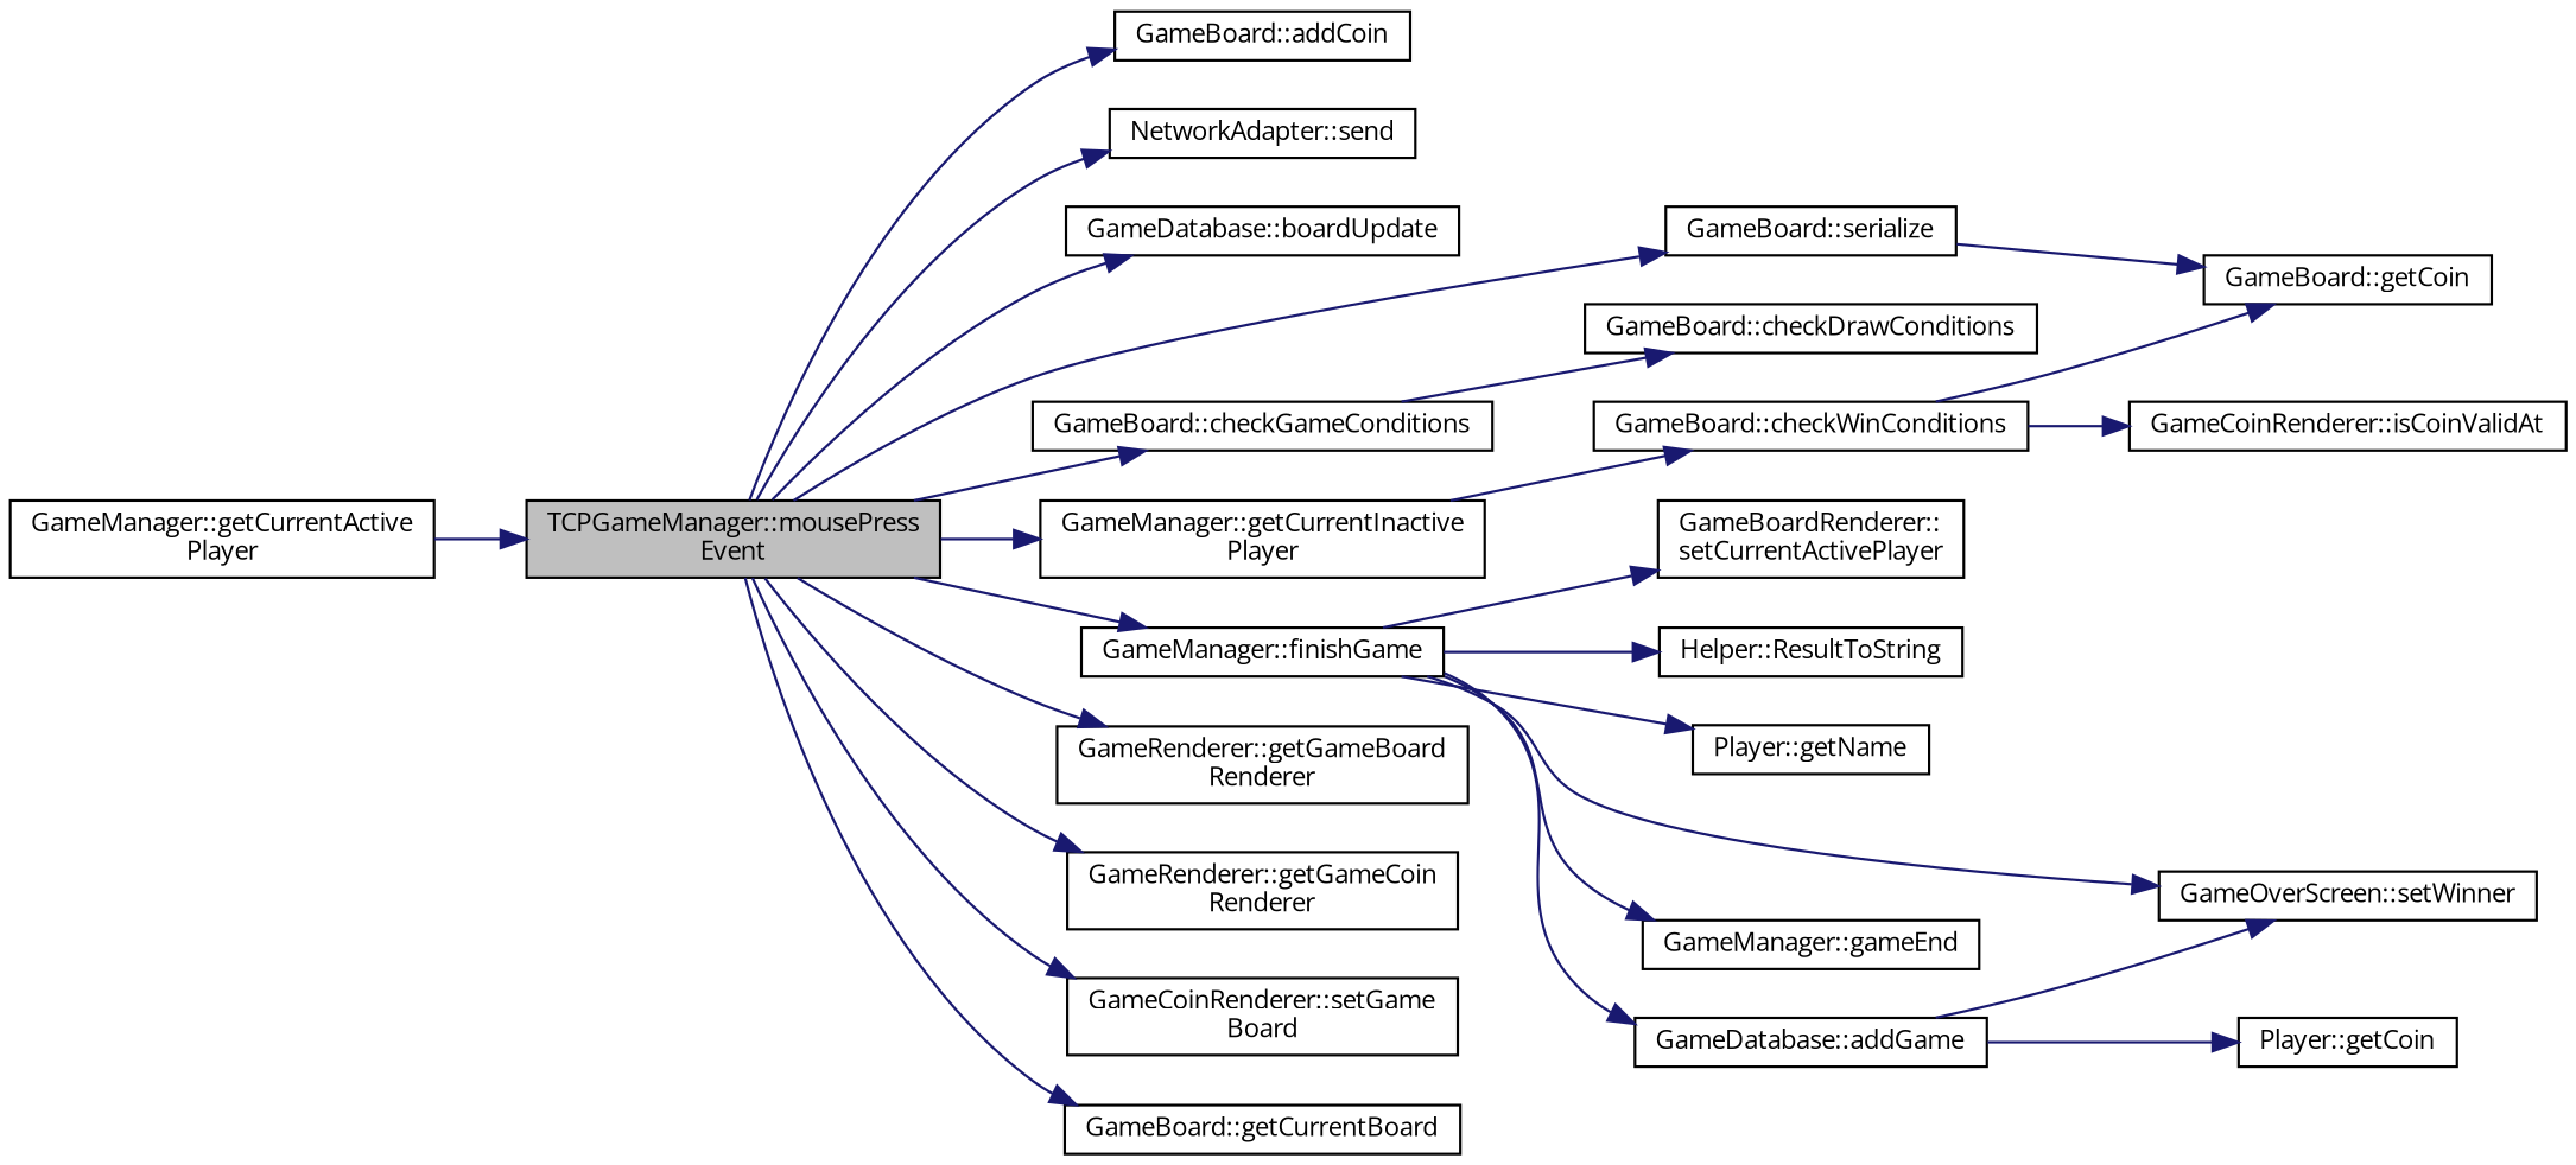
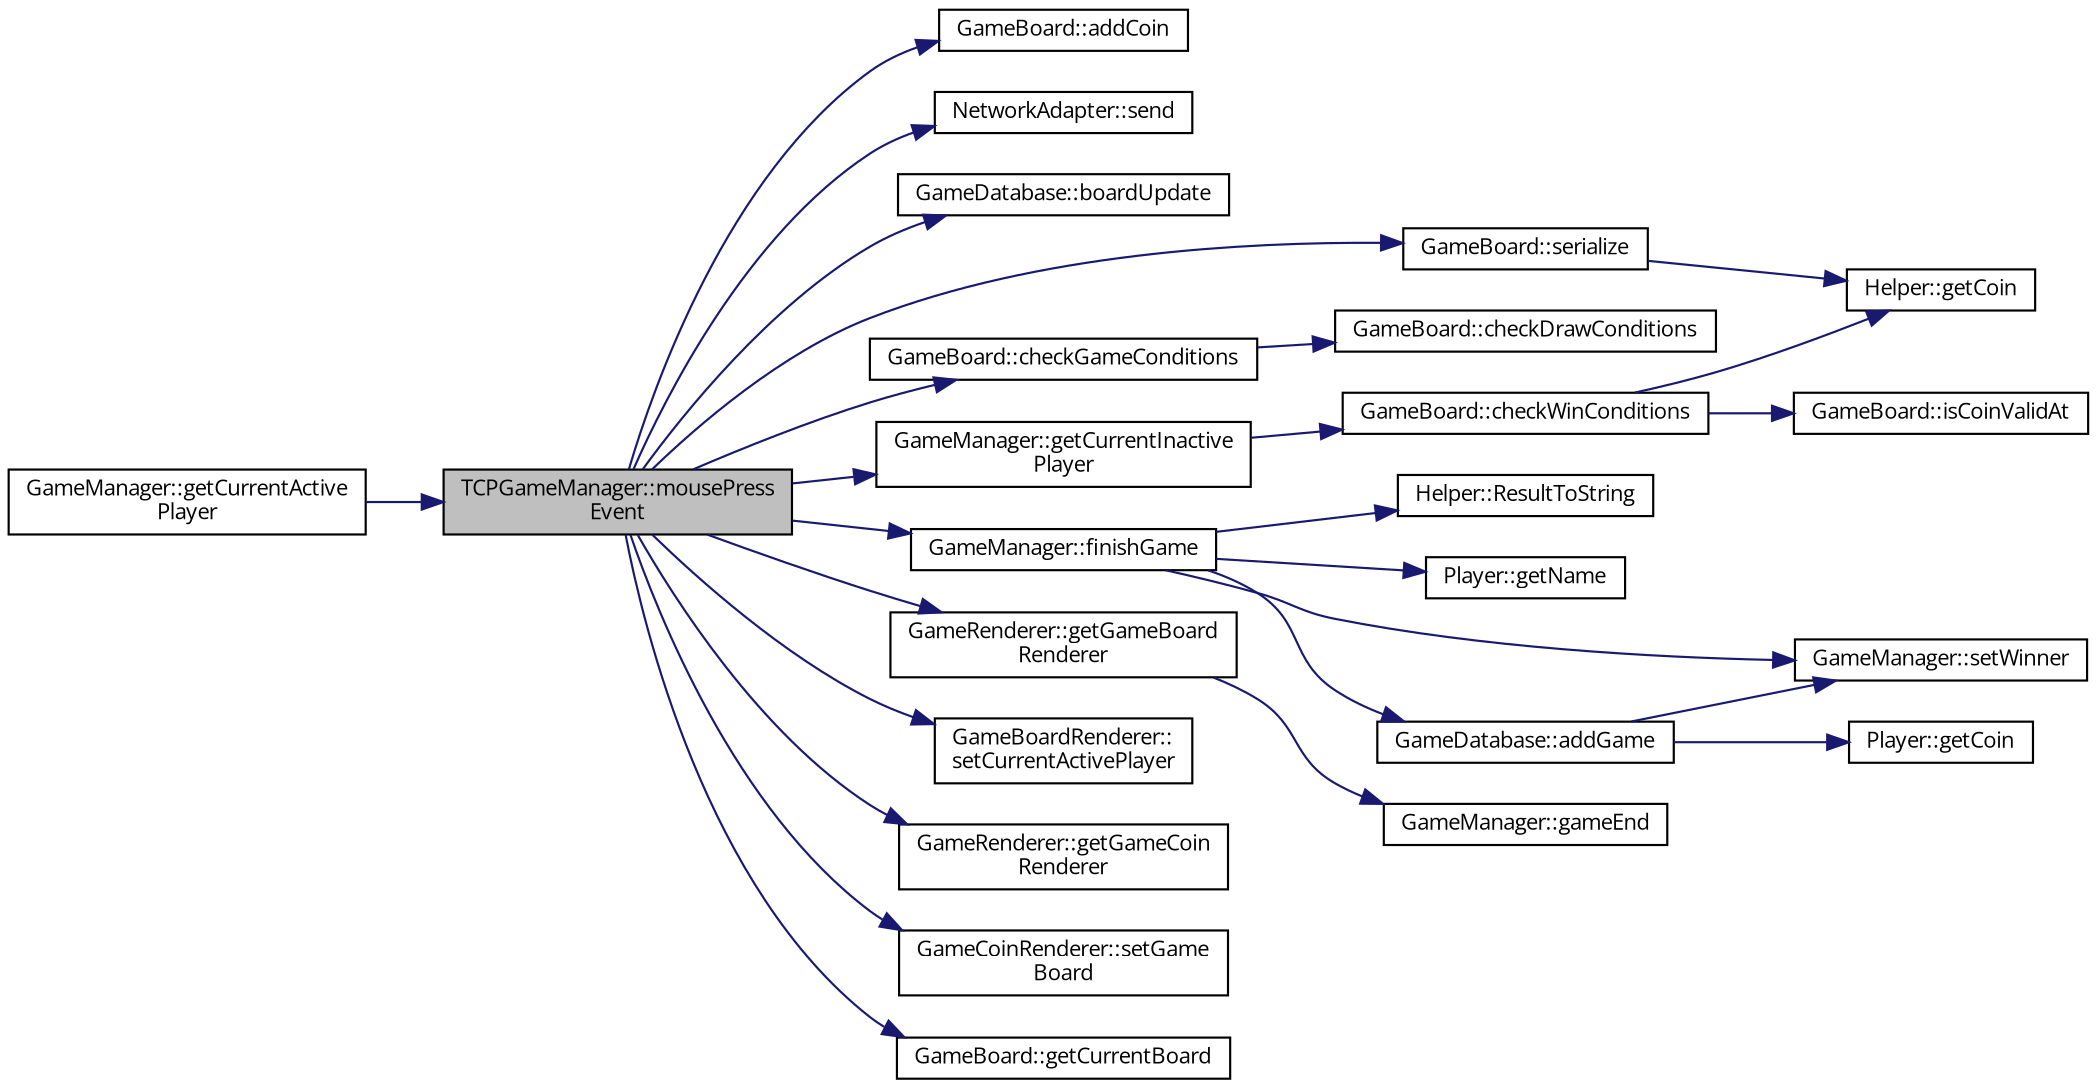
  digraph {
    fontname="Open Sans"
    rankdir=LR
    node [color=black fillcolor=white fontname="Open Sans" fontsize=10 shape=record style=filled]
    edge [color=midnightblue fontname="Open Sans" fontsize=10 labelfontname=Helvetica labelfontsize=10 style=solid]
    n1 [fillcolor=grey75 fontcolor=black height=0.2 label="TCPGameManager::mousePress\lEvent" width=0.4]
    n2 [height=0.2 label="GameBoard::addCoin" width=0.4]
    n3 [height=0.2 label="NetworkAdapter::send" width=0.4]
    n4 [height=0.2 label="GameDatabase::boardUpdate" width=0.4]
    n5 [height=0.2 label="GameBoard::serialize" width=0.4]
    n6 [height=0.2 label="GameBoard::checkGameConditions" width=0.4]
    n7 [height=0.2 label="GameManager::getCurrentInactive\lPlayer" width=0.4]
    n8 [height=0.2 label="GameManager::finishGame" width=0.4]
    n9 [height=0.2 label="GameRenderer::getGameBoard\lRenderer" width=0.4]
    n10 [height=0.2 label="GameBoardRenderer::\lsetCurrentActivePlayer" width=0.4]
    n11 [height=0.2 label="GameRenderer::getGameCoin\lRenderer" width=0.4]
    n12 [height=0.2 label="GameCoinRenderer::setGame\lBoard" width=0.4]
    n13 [height=0.2 label="GameBoard::getCurrentBoard" width=0.4]
    n14 [height=0.2 label="GameManager::getCurrentActive\lPlayer" width=0.4]
-   n15 [height=0.2 label="GameBoard::getCoin" width=0.4]
+   n15 [height=0.2 label="Helper::getCoin" width=0.4]
    n16 [height=0.2 label="GameBoard::checkDrawConditions" width=0.4]
    n17 [height=0.2 label="GameBoard::checkWinConditions" width=0.4]
    n18 [height=0.2 label="Helper::ResultToString" width=0.4]
    n19 [height=0.2 label="Player::getName" width=0.4]
-   n20 [height=0.2 label="GameOverScreen::setWinner" width=0.4]
+   n20 [height=0.2 label="GameManager::setWinner" width=0.4]
    n21 [height=0.2 label="GameManager::gameEnd" width=0.4]
    n22 [height=0.2 label="GameDatabase::addGame" width=0.4]
-   n23 [height=0.2 label="GameCoinRenderer::isCoinValidAt" width=0.4]
+   n23 [height=0.2 label="GameBoard::isCoinValidAt" width=0.4]
    n24 [height=0.2 label="Player::getCoin" width=0.4]
    n1 -> n2
    n1 -> n3
    n1 -> n4
    n1 -> n5
    n1 -> n6
    n1 -> n7
    n1 -> n8
    n1 -> n9
-   n8 -> n10
+   n1 -> n10
    n1 -> n11
    n1 -> n12
    n1 -> n13
    n5 -> n15
    n6 -> n16
    n7 -> n17
    n8 -> n18
    n8 -> n19
    n8 -> n20
-   n8 -> n21
+   n9 -> n21
    n8 -> n22
    n14 -> n1
    n17 -> n15
    n17 -> n23
    n22 -> n20
    n22 -> n24
  }
